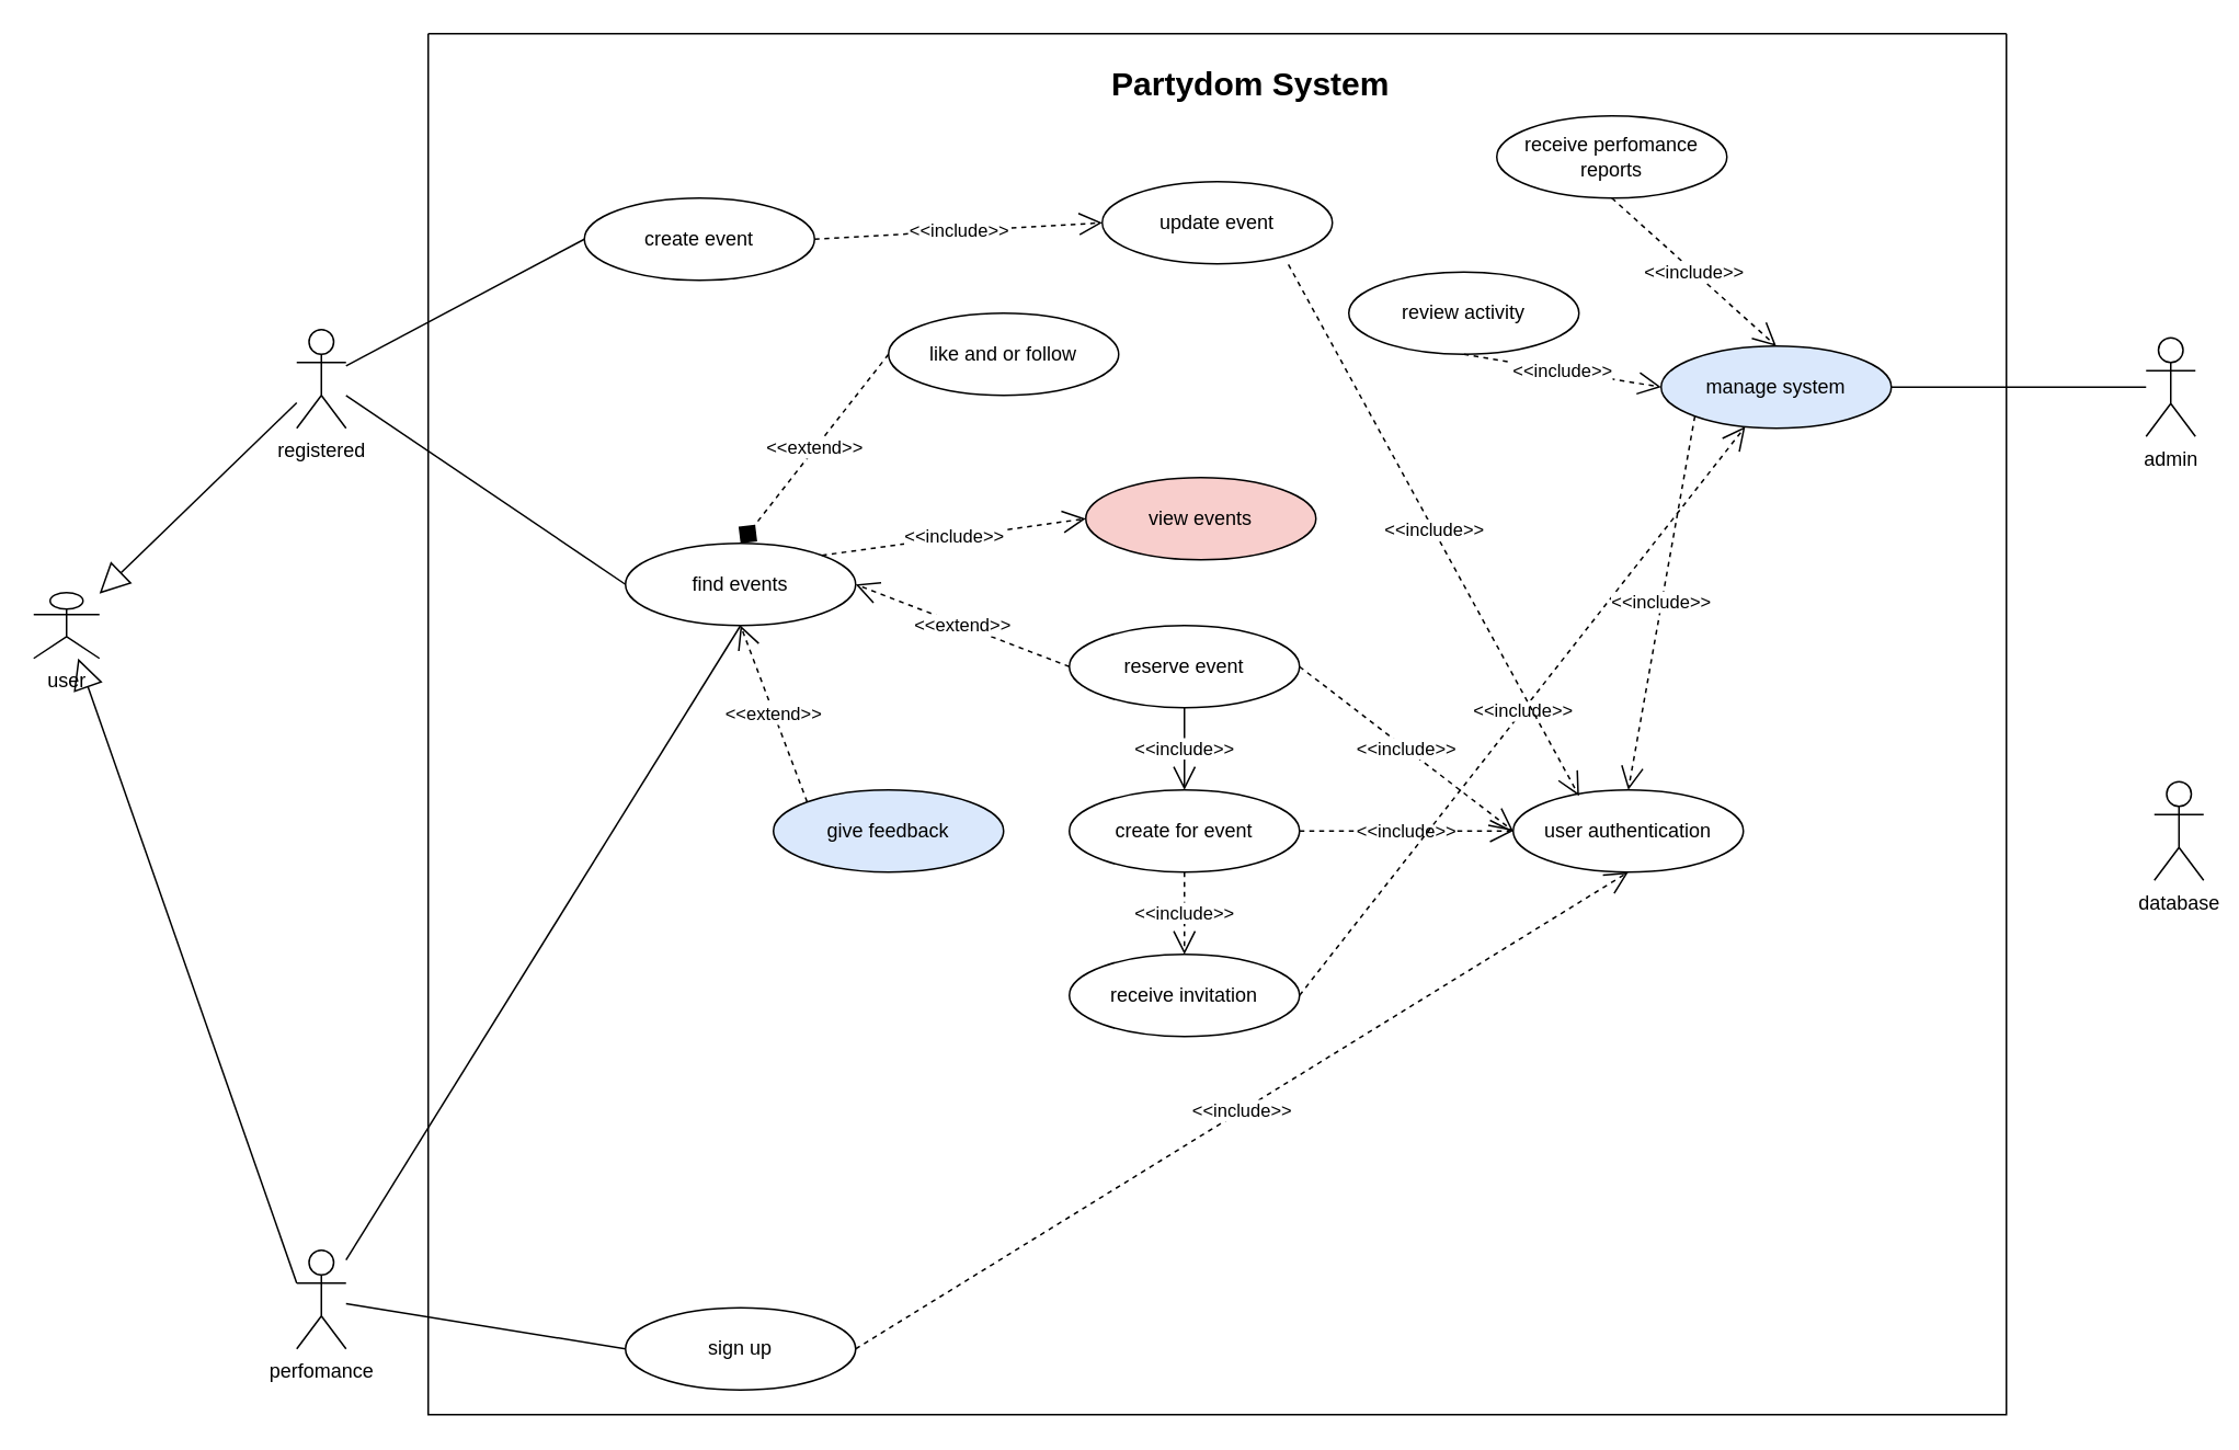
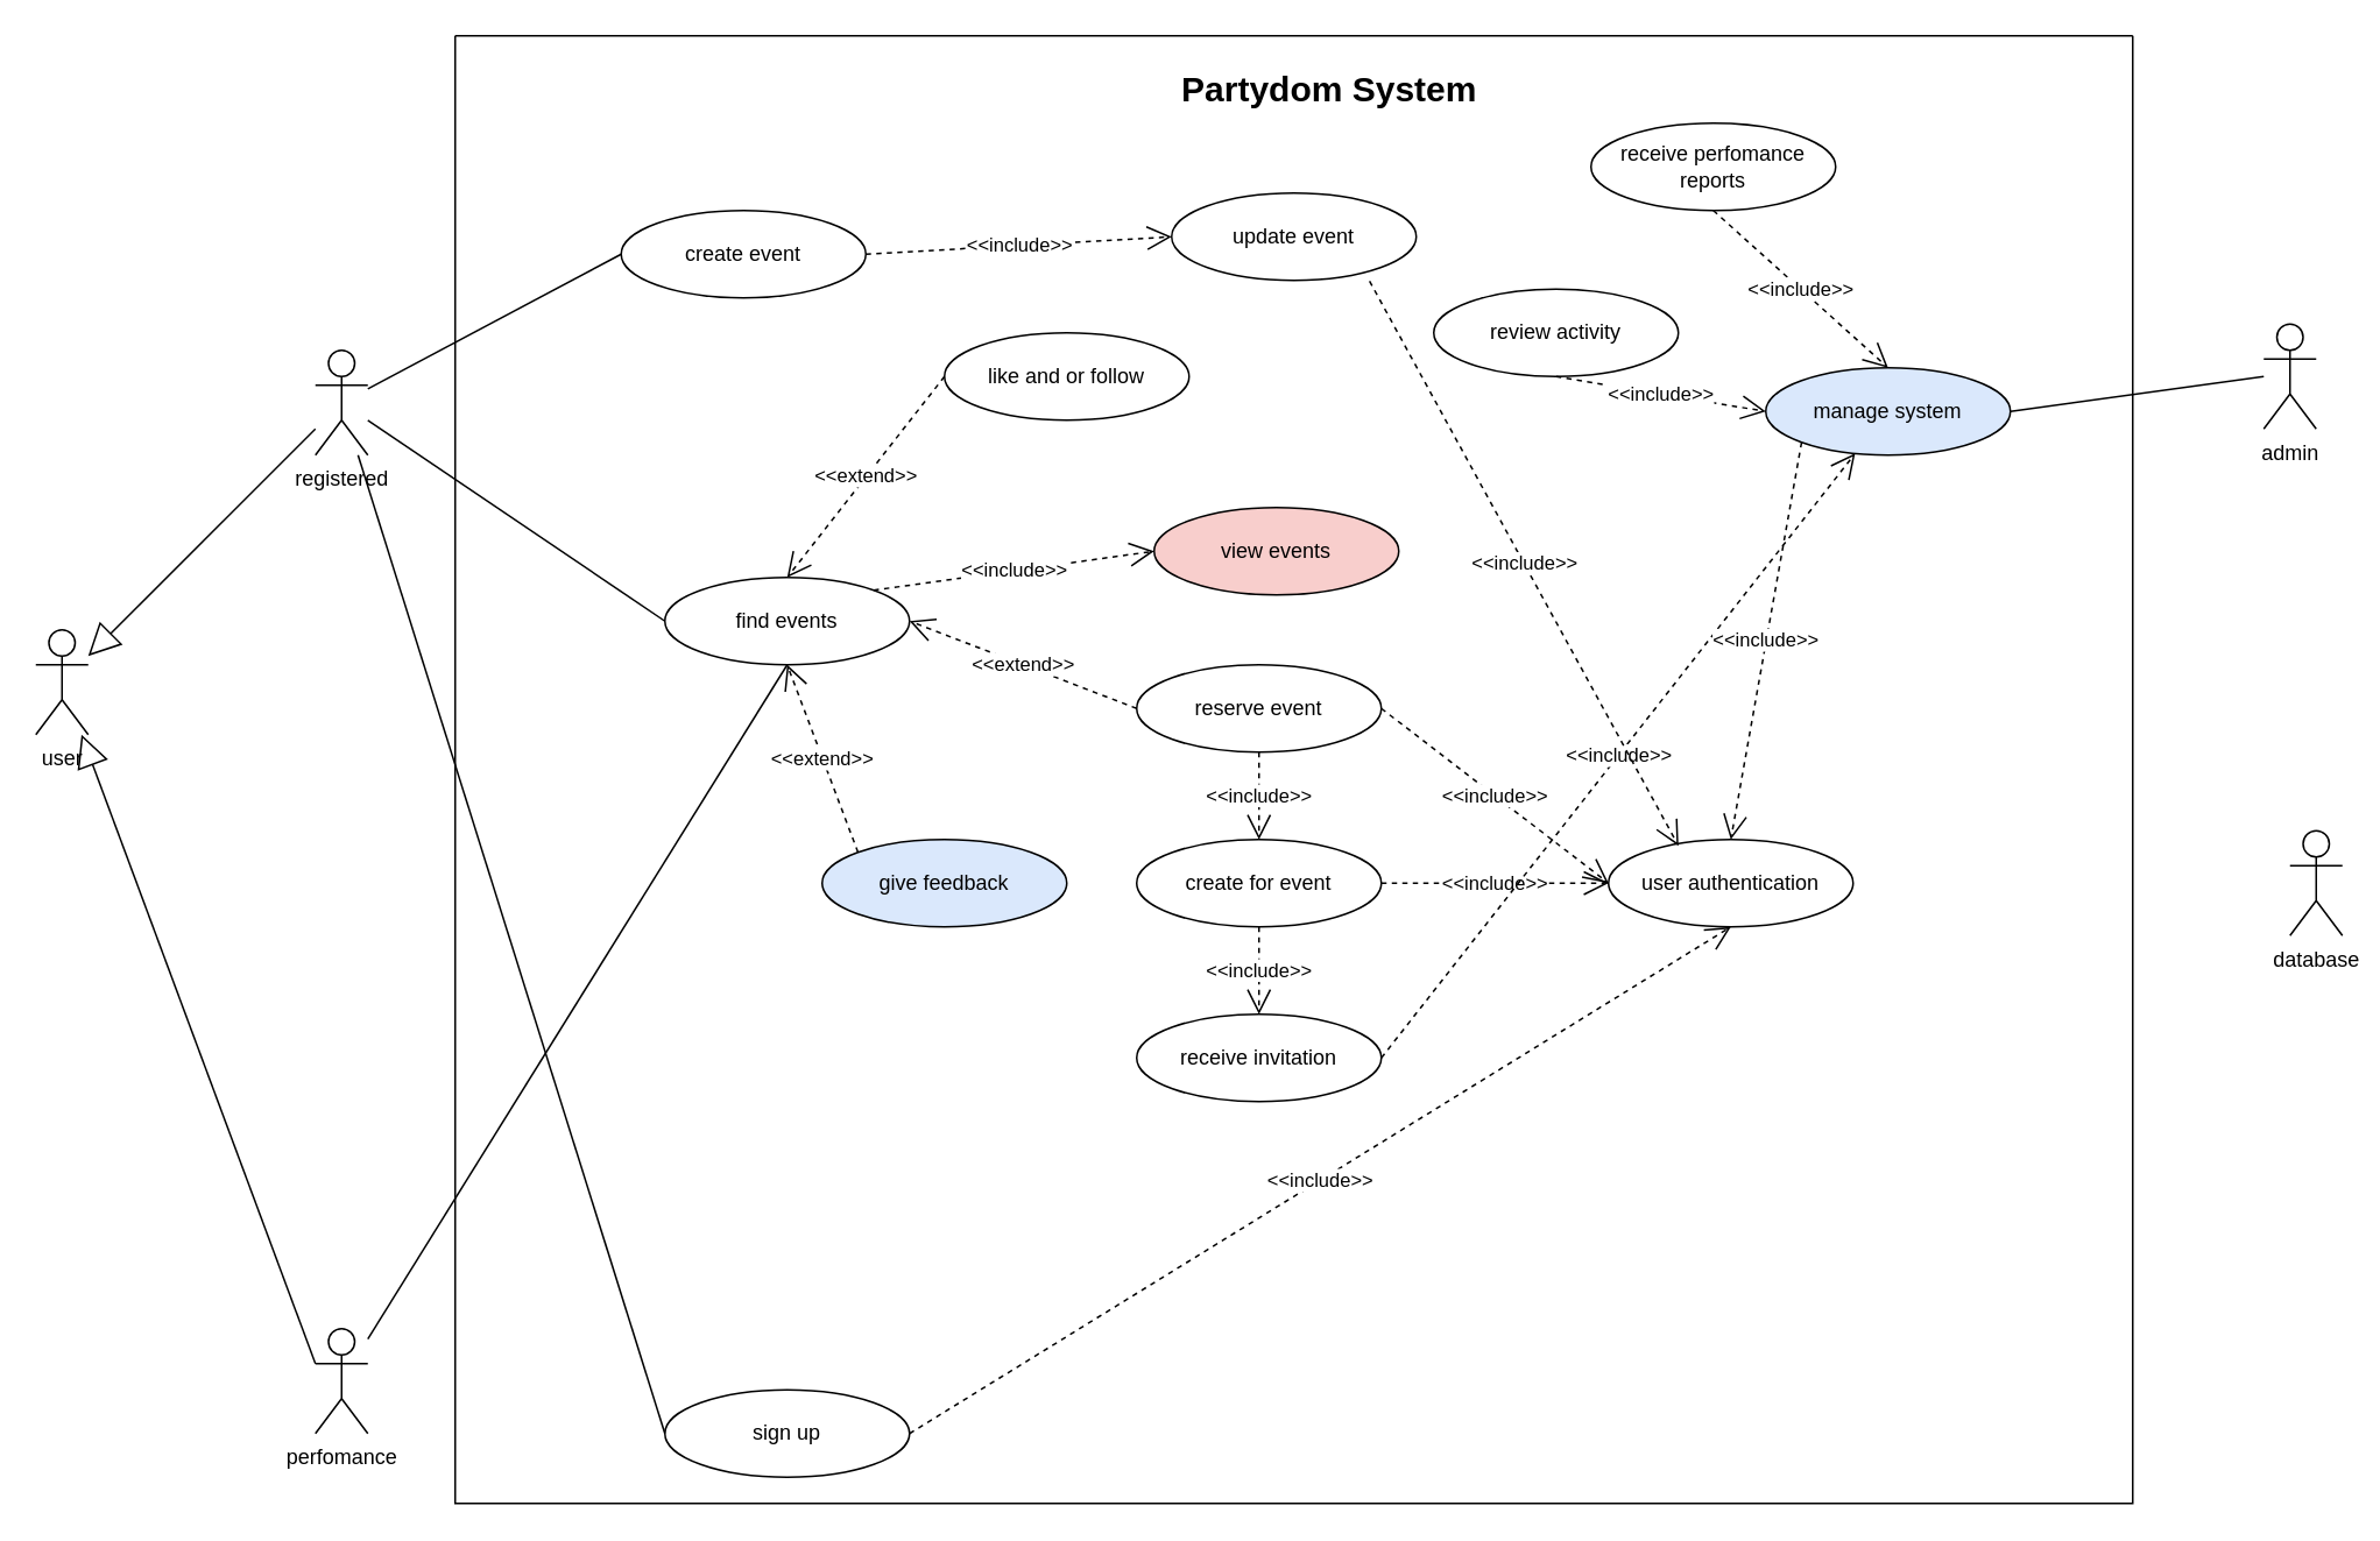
  <mxCell id="0" />
  <mxCell id="1" parent="0" />
- <mxCell id="2" value="user" style="shape=umlActor;verticalLabelPosition=bottom;verticalAlign=top;html=1;outlineConnect=0;" parent="1" vertex="1"><mxGeometry x="20" y="360" width="40" height="40" as="geometry" /></mxCell>
+ <mxCell id="2" value="user" style="shape=umlActor;verticalLabelPosition=bottom;verticalAlign=top;html=1;outlineConnect=0;" parent="1" vertex="1"><mxGeometry x="20" y="360" width="30" height="60" as="geometry" /></mxCell>
  <mxCell id="3" value="registered" style="shape=umlActor;verticalLabelPosition=bottom;verticalAlign=top;html=1;outlineConnect=0;" parent="1" vertex="1"><mxGeometry x="180" y="200" width="30" height="60" as="geometry" /></mxCell>
  <mxCell id="4" value="perfomance" style="shape=umlActor;verticalLabelPosition=bottom;verticalAlign=top;html=1;outlineConnect=0;" parent="1" vertex="1"><mxGeometry x="180" y="760" width="30" height="60" as="geometry" /></mxCell>
  <mxCell id="5" value="" style="endArrow=block;endSize=16;endFill=0;html=1;rounded=0;exitX=0;exitY=0.333;exitDx=0;exitDy=0;exitPerimeter=0;" parent="1" source="4" target="2" edge="1"><mxGeometry width="160" relative="1" as="geometry"><mxPoint x="180" y="530" as="sourcePoint" /><mxPoint x="90" y="420" as="targetPoint" /></mxGeometry></mxCell>
  <mxCell id="6" value="" style="endArrow=block;endSize=16;endFill=0;html=1;rounded=0;" parent="1" source="3" target="2" edge="1"><mxGeometry width="160" relative="1" as="geometry"><mxPoint x="160" y="230" as="sourcePoint" /><mxPoint x="90" y="360" as="targetPoint" /></mxGeometry></mxCell>
  <mxCell id="7" value="find events" style="ellipse;whiteSpace=wrap;html=1;" parent="1" vertex="1"><mxGeometry x="380" y="330" width="140" height="50" as="geometry" /></mxCell>
  <mxCell id="8" value="view events" style="ellipse;whiteSpace=wrap;html=1;fillColor=#f8cecc;" parent="1" vertex="1"><mxGeometry x="660" y="290" width="140" height="50" as="geometry" /></mxCell>
  <mxCell id="9" value="" style="endArrow=none;html=1;rounded=0;entryX=0;entryY=0.5;entryDx=0;entryDy=0;" parent="1" source="3" target="7" edge="1"><mxGeometry width="50" height="50" relative="1" as="geometry"><mxPoint x="300" y="170" as="sourcePoint" /><mxPoint x="350" y="120" as="targetPoint" /></mxGeometry></mxCell>
  <mxCell id="10" value="reserve event" style="ellipse;whiteSpace=wrap;html=1;" parent="1" vertex="1"><mxGeometry x="650" y="380" width="140" height="50" as="geometry" /></mxCell>
  <mxCell id="11" value="create for event" style="ellipse;whiteSpace=wrap;html=1;" parent="1" vertex="1"><mxGeometry x="650" y="480" width="140" height="50" as="geometry" /></mxCell>
  <mxCell id="12" value="receive invitation" style="ellipse;whiteSpace=wrap;html=1;" parent="1" vertex="1"><mxGeometry x="650" y="580" width="140" height="50" as="geometry" /></mxCell>
  <mxCell id="13" value="&amp;lt;&amp;lt;include&amp;gt;&amp;gt;" style="endArrow=open;endSize=12;dashed=1;html=1;rounded=0;exitX=1;exitY=0;exitDx=0;exitDy=0;entryX=0;entryY=0.5;entryDx=0;entryDy=0;" parent="1" source="7" target="8" edge="1"><mxGeometry width="160" relative="1" as="geometry"><mxPoint x="450" y="190" as="sourcePoint" /><mxPoint x="550" y="-10" as="targetPoint" /></mxGeometry></mxCell>
  <mxCell id="14" value="user authentication" style="ellipse;whiteSpace=wrap;html=1;" parent="1" vertex="1"><mxGeometry x="920" y="480" width="140" height="50" as="geometry" /></mxCell>
  <mxCell id="15" value="&amp;lt;&amp;lt;include&amp;gt;&amp;gt;" style="endArrow=open;endSize=12;dashed=1;html=1;rounded=0;exitX=1;exitY=0.5;exitDx=0;exitDy=0;entryX=0;entryY=0.5;entryDx=0;entryDy=0;" parent="1" source="10" target="14" edge="1"><mxGeometry width="160" relative="1" as="geometry"><mxPoint x="879.997" y="112.322" as="sourcePoint" /><mxPoint x="1045.5" y="50" as="targetPoint" /></mxGeometry></mxCell>
  <mxCell id="16" value="&amp;lt;&amp;lt;include&amp;gt;&amp;gt;" style="endArrow=open;endSize=12;dashed=1;html=1;rounded=0;exitX=1;exitY=0.5;exitDx=0;exitDy=0;entryX=0;entryY=0.5;entryDx=0;entryDy=0;" parent="1" source="11" target="14" edge="1"><mxGeometry width="160" relative="1" as="geometry"><mxPoint x="850" as="sourcePoint" y="180" /><mxPoint x="1010" y="280" as="targetPoint" /></mxGeometry></mxCell>
  <mxCell id="17" value="&amp;lt;&amp;lt;include&amp;gt;&amp;gt;" style="endArrow=open;endSize=12;dashed=1;html=1;rounded=0;exitX=1;exitY=0.5;exitDx=0;exitDy=0;" parent="1" source="12" target="32" edge="1"><mxGeometry width="160" relative="1" as="geometry"><mxPoint x="850" y="260" as="sourcePoint" /><mxPoint x="1010" y="360" as="targetPoint" /></mxGeometry></mxCell>
- <mxCell id="18" value="&amp;lt;&amp;lt;include&amp;gt;&amp;gt;" style="endArrow=open;endSize=12;dashed=0;html=1;rounded=0;exitX=0.5;exitY=1;exitDx=0;exitDy=0;entryX=0.5;entryY=0;entryDx=0;entryDy=0;" parent="1" source="10" target="11" edge="1"><mxGeometry width="160" relative="1" as="geometry"><mxPoint x="540" y="100" as="sourcePoint" /><mxPoint x="700" y="200" as="targetPoint" /></mxGeometry></mxCell>
+ <mxCell id="18" value="&amp;lt;&amp;lt;include&amp;gt;&amp;gt;" style="endArrow=open;endSize=12;dashed=1;html=1;rounded=0;exitX=0.5;exitY=1;exitDx=0;exitDy=0;entryX=0.5;entryY=0;entryDx=0;entryDy=0;" parent="1" source="10" target="11" edge="1"><mxGeometry width="160" relative="1" as="geometry"><mxPoint x="540" y="100" as="sourcePoint" /><mxPoint x="700" y="200" as="targetPoint" /></mxGeometry></mxCell>
  <mxCell id="19" value="&amp;lt;&amp;lt;include&amp;gt;&amp;gt;" style="endArrow=open;endSize=12;dashed=1;html=1;rounded=0;exitX=0.5;exitY=1;exitDx=0;exitDy=0;entryX=0.5;entryY=0;entryDx=0;entryDy=0;" parent="1" source="11" target="12" edge="1"><mxGeometry width="160" relative="1" as="geometry"><mxPoint x="555" y="230" as="sourcePoint" /><mxPoint x="715" y="330" as="targetPoint" /></mxGeometry></mxCell>
  <mxCell id="20" value="&amp;lt;&amp;lt;extend&amp;gt;&amp;gt;" style="endArrow=open;endSize=12;dashed=1;html=1;rounded=0;exitX=0;exitY=0.5;exitDx=0;exitDy=0;entryX=1;entryY=0.5;entryDx=0;entryDy=0;" parent="1" source="10" target="7" edge="1"><mxGeometry width="160" relative="1" as="geometry"><mxPoint x="550" y="120" as="sourcePoint" /><mxPoint x="710" y="220" as="targetPoint" /></mxGeometry></mxCell>
  <mxCell id="21" value="create event" style="ellipse;whiteSpace=wrap;html=1;" parent="1" vertex="1"><mxGeometry x="355" y="120" width="140" height="50" as="geometry" /></mxCell>
  <mxCell id="22" value="" style="endArrow=none;html=1;rounded=0;entryX=0;entryY=0.5;entryDx=0;entryDy=0;" parent="1" source="3" target="21" edge="1"><mxGeometry width="50" height="50" relative="1" as="geometry"><mxPoint x="340" y="50" as="sourcePoint" /><mxPoint x="390" y="0" as="targetPoint" /></mxGeometry></mxCell>
  <mxCell id="23" value="update event" style="ellipse;whiteSpace=wrap;html=1;" parent="1" vertex="1"><mxGeometry x="670" y="110" width="140" height="50" as="geometry" /></mxCell>
  <mxCell id="24" value="&amp;lt;&amp;lt;include&amp;gt;&amp;gt;" style="endArrow=open;endSize=12;dashed=1;html=1;rounded=0;exitX=1;exitY=0.5;exitDx=0;exitDy=0;entryX=0;entryY=0.5;entryDx=0;entryDy=0;" parent="1" source="21" target="23" edge="1"><mxGeometry width="160" relative="1" as="geometry"><mxPoint x="469.997" y="-57.678" as="sourcePoint" /><mxPoint x="630.5" y="-80" as="targetPoint" /></mxGeometry></mxCell>
  <mxCell id="25" value="&amp;lt;&amp;lt;include&amp;gt;&amp;gt;" style="endArrow=open;endSize=12;dashed=1;html=1;rounded=0;exitX=0.809;exitY=1.008;exitDx=0;exitDy=0;entryX=0.286;entryY=0.072;entryDx=0;entryDy=0;exitPerimeter=0;entryPerimeter=0;" parent="1" source="23" target="14" edge="1"><mxGeometry width="160" relative="1" as="geometry"><mxPoint x="809.997" y="252.322" as="sourcePoint" /><mxPoint x="970.5" y="230" as="targetPoint" /></mxGeometry></mxCell>
  <mxCell id="26" value="sign up" style="ellipse;whiteSpace=wrap;html=1;" parent="1" vertex="1"><mxGeometry x="380" y="795" width="140" height="50" as="geometry" /></mxCell>
- <mxCell id="27" value="" style="endArrow=none;html=1;rounded=0;exitX=0;exitY=0.5;exitDx=0;exitDy=0;" parent="1" source="26" target="4" edge="1"><mxGeometry width="50" height="50" relative="1" as="geometry"><mxPoint x="540" y="670" as="sourcePoint" /><mxPoint x="590" y="620" as="targetPoint" /></mxGeometry></mxCell>
+ <mxCell id="27" value="" style="endArrow=none;html=1;rounded=0;exitX=0;exitY=0.5;exitDx=0;exitDy=0;" parent="1" source="26" target="3" edge="1"><mxGeometry width="50" height="50" relative="1" as="geometry"><mxPoint x="540" y="670" as="sourcePoint" /><mxPoint x="590" y="620" as="targetPoint" /></mxGeometry></mxCell>
  <mxCell id="28" value="&amp;lt;&amp;lt;include&amp;gt;&amp;gt;" style="endArrow=open;endSize=12;dashed=1;html=1;rounded=0;exitX=1;exitY=0.5;exitDx=0;exitDy=0;entryX=0.5;entryY=1;entryDx=0;entryDy=0;" parent="1" source="26" target="14" edge="1"><mxGeometry width="160" relative="1" as="geometry"><mxPoint x="770" y="750" as="sourcePoint" /><mxPoint x="900" y="650" as="targetPoint" /></mxGeometry></mxCell>
  <mxCell id="29" value="" style="endArrow=none;html=1;rounded=0;entryX=0.5;entryY=1;entryDx=0;entryDy=0;" parent="1" source="4" target="7" edge="1"><mxGeometry width="50" height="50" relative="1" as="geometry"><mxPoint x="330" y="630" as="sourcePoint" /><mxPoint x="380" y="580" as="targetPoint" /></mxGeometry></mxCell>
  <mxCell id="30" value="database" style="shape=umlActor;verticalLabelPosition=bottom;verticalAlign=top;html=1;outlineConnect=0;" parent="1" vertex="1"><mxGeometry x="1310" y="475" width="30" height="60" as="geometry" /></mxCell>
- <mxCell id="31" value="admin" style="shape=umlActor;verticalLabelPosition=bottom;verticalAlign=top;html=1;outlineConnect=0;" parent="1" vertex="1"><mxGeometry x="1305" y="205" width="30" height="60" as="geometry" /></mxCell>
+ <mxCell id="31" value="admin" style="shape=umlActor;verticalLabelPosition=bottom;verticalAlign=top;html=1;outlineConnect=0;" parent="1" vertex="1"><mxGeometry x="1295" y="185" width="30" height="60" as="geometry" /></mxCell>
  <mxCell id="32" value="manage system" style="ellipse;whiteSpace=wrap;html=1;fillColor=#dae8fc;" parent="1" vertex="1"><mxGeometry x="1010" y="210" width="140" height="50" as="geometry" /></mxCell>
  <mxCell id="33" value="" style="endArrow=none;html=1;rounded=0;entryX=0;entryY=0.5;entryDx=0;entryDy=0;entryPerimeter=0;exitX=1;exitY=0.5;exitDx=0;exitDy=0;" parent="1" source="32" target="31" edge="1"><mxGeometry width="50" height="50" relative="1" as="geometry"><mxPoint x="1090" y="320" as="sourcePoint" /><mxPoint x="1140" y="270" as="targetPoint" /></mxGeometry></mxCell>
  <mxCell id="34" value="&amp;lt;&amp;lt;include&amp;gt;&amp;gt;" style="endArrow=open;endSize=12;dashed=1;html=1;rounded=0;exitX=0;exitY=1;exitDx=0;exitDy=0;entryX=0.5;entryY=0;entryDx=0;entryDy=0;" parent="1" source="32" target="14" edge="1"><mxGeometry width="160" relative="1" as="geometry"><mxPoint x="960" y="156.8" as="sourcePoint" /><mxPoint x="1136.78" y="480" as="targetPoint" /></mxGeometry></mxCell>
  <mxCell id="35" value="" style="swimlane;startSize=0;" parent="1" vertex="1"><mxGeometry x="260" y="20" width="960" height="840" as="geometry" /></mxCell>
  <mxCell id="36" value="&lt;b&gt;&lt;font style=&quot;font-size: 20px&quot;&gt;Partydom System&lt;/font&gt;&lt;/b&gt;" style="text;html=1;align=center;verticalAlign=middle;resizable=0;points=[];autosize=1;strokeColor=none;fillColor=none;" parent="35" vertex="1"><mxGeometry x="410" y="20" width="180" height="20" as="geometry" /></mxCell>
  <mxCell id="37" value="receive perfomance reports" style="ellipse;whiteSpace=wrap;html=1;" parent="35" vertex="1"><mxGeometry x="650" y="50" width="140" height="50" as="geometry" /></mxCell>
  <mxCell id="38" value="review activity" style="ellipse;whiteSpace=wrap;html=1;" parent="35" vertex="1"><mxGeometry x="560" y="145" width="140" height="50" as="geometry" /></mxCell>
  <mxCell id="39" value="like and or follow" style="ellipse;whiteSpace=wrap;html=1;" vertex="1" parent="35"><mxGeometry x="280" y="170" width="140" height="50" as="geometry" /></mxCell>
  <mxCell id="40" value="give feedback" style="ellipse;whiteSpace=wrap;html=1;fillColor=#dae8fc;" vertex="1" parent="35"><mxGeometry x="210" y="460" width="140" height="50" as="geometry" /></mxCell>
  <mxCell id="41" value="&amp;lt;&amp;lt;include&amp;gt;&amp;gt;" style="endArrow=open;endSize=12;dashed=1;html=1;rounded=0;exitX=0.5;exitY=1;exitDx=0;exitDy=0;entryX=0.5;entryY=0;entryDx=0;entryDy=0;" parent="1" source="37" target="32" edge="1"><mxGeometry width="160" relative="1" as="geometry"><mxPoint x="1139.735" y="49.999" as="sourcePoint" /><mxPoint x="1100" y="277.6" as="targetPoint" /></mxGeometry></mxCell>
  <mxCell id="42" value="&amp;lt;&amp;lt;include&amp;gt;&amp;gt;" style="endArrow=open;endSize=12;dashed=1;html=1;rounded=0;exitX=0.5;exitY=1;exitDx=0;exitDy=0;entryX=0;entryY=0.5;entryDx=0;entryDy=0;" parent="1" source="38" target="32" edge="1"><mxGeometry width="160" relative="1" as="geometry"><mxPoint x="1049.735" y="272.399" as="sourcePoint" /><mxPoint x="1010" y="500" as="targetPoint" /></mxGeometry></mxCell>
- <mxCell id="43" value="&amp;lt;&amp;lt;extend&amp;gt;&amp;gt;" style="endArrow=diamond;endSize=12;dashed=1;html=1;rounded=0;exitX=0;exitY=0.5;exitDx=0;exitDy=0;entryX=0.5;entryY=0;entryDx=0;entryDy=0;" edge="1" parent="1" source="39" target="7"><mxGeometry width="160" relative="1" as="geometry"><mxPoint x="490" y="280" as="sourcePoint" /><mxPoint x="360" y="230" as="targetPoint" /></mxGeometry></mxCell>
+ <mxCell id="43" value="&amp;lt;&amp;lt;extend&amp;gt;&amp;gt;" style="endArrow=open;endSize=12;dashed=1;html=1;rounded=0;exitX=0;exitY=0.5;exitDx=0;exitDy=0;entryX=0.5;entryY=0;entryDx=0;entryDy=0;" edge="1" parent="1" source="39" target="7"><mxGeometry width="160" relative="1" as="geometry"><mxPoint x="490" y="280" as="sourcePoint" /><mxPoint x="360" y="230" as="targetPoint" /></mxGeometry></mxCell>
  <mxCell id="44" value="&amp;lt;&amp;lt;extend&amp;gt;&amp;gt;" style="endArrow=open;endSize=12;dashed=1;html=1;rounded=0;exitX=0;exitY=0;exitDx=0;exitDy=0;entryX=0.5;entryY=1;entryDx=0;entryDy=0;" edge="1" parent="1" source="40" target="7"><mxGeometry width="160" relative="1" as="geometry"><mxPoint x="560" y="380" as="sourcePoint" /><mxPoint x="440" y="410" as="targetPoint" /></mxGeometry></mxCell>
